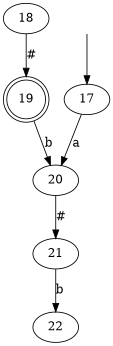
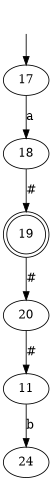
  digraph {
    n1 [label=17]
    n2 [label=18]
    n3 [label=19 shape=doublecircle]
    n4 [label=20]
-   n5 [label=21]
-   n6 [label=22]
+   n5 [label=11]
+   n6 [label=24]
    "" [shape=plaintext]
-   n1 -> n4 [label=a]
+   n1 -> n2 [label=a]
    n2 -> n3 [label="#"]
-   n3 -> n4 [label=b]
+   n3 -> n4 [label="#"]
    n4 -> n5 [label="#"]
    n5 -> n6 [label=b]
    "" -> n1
  }
